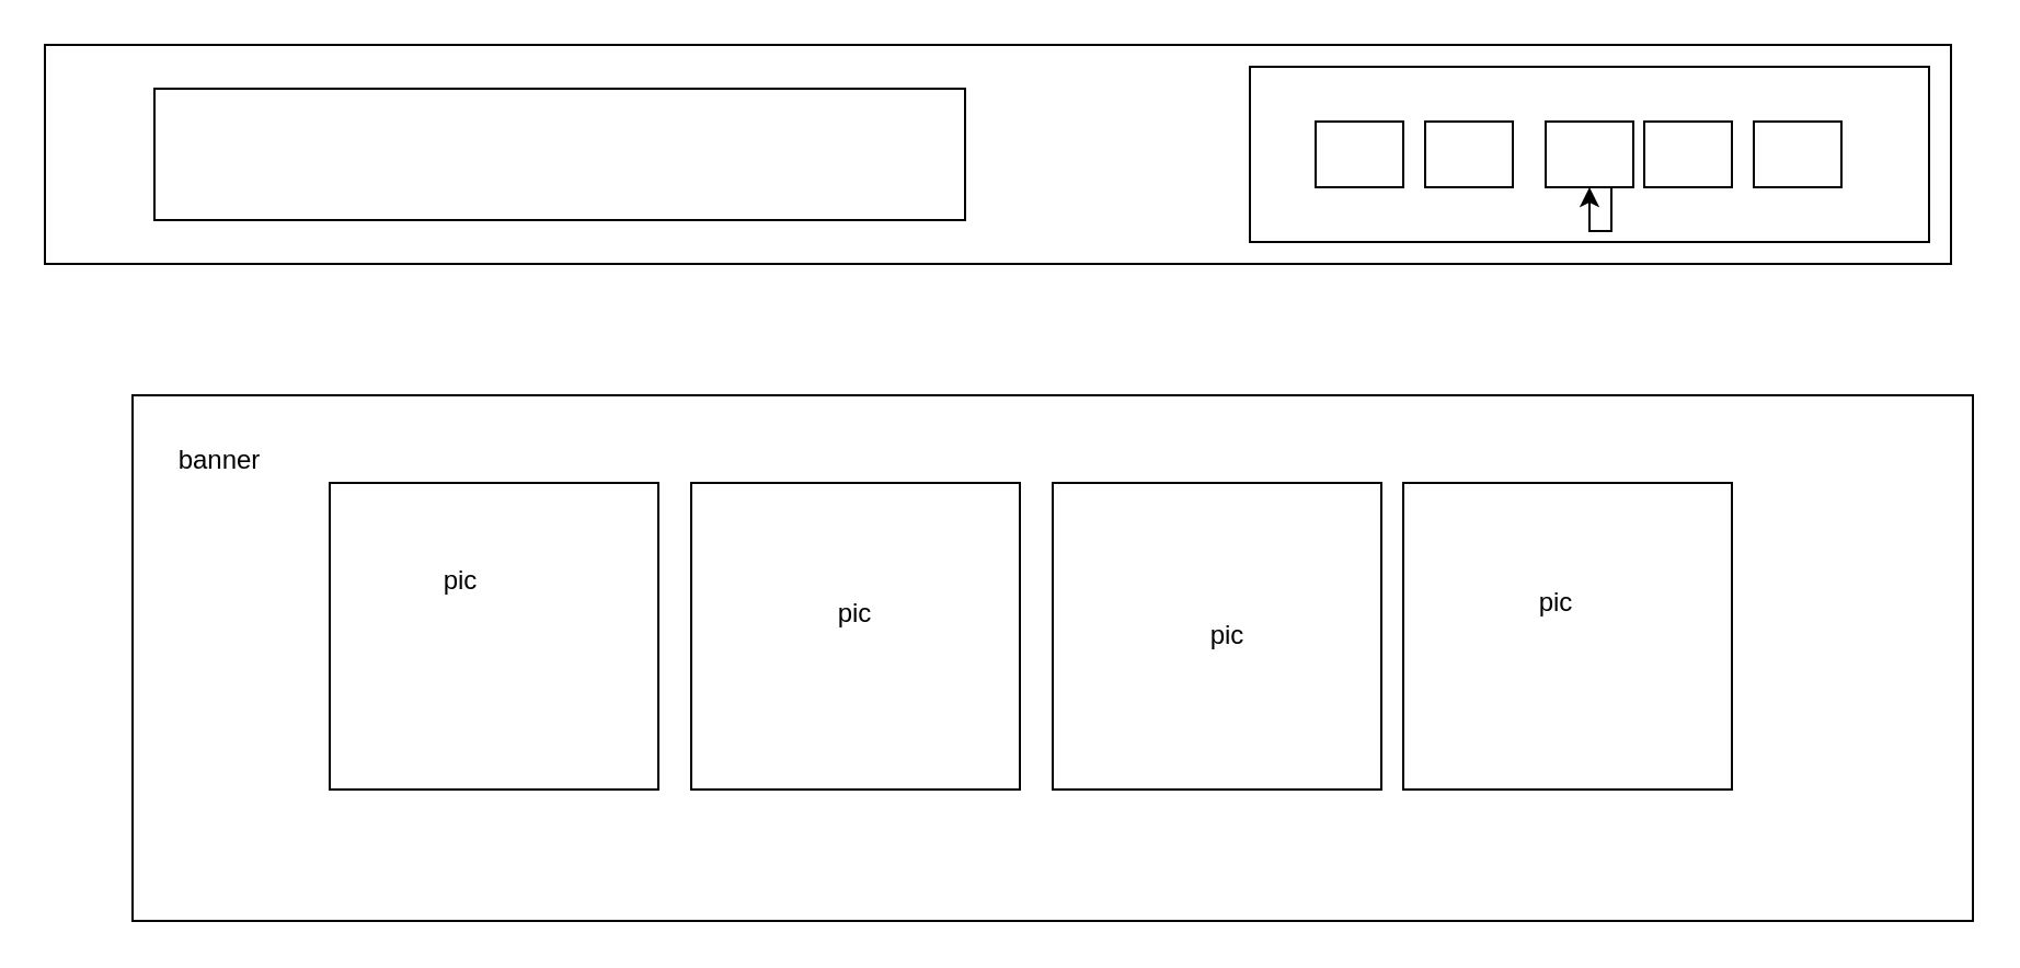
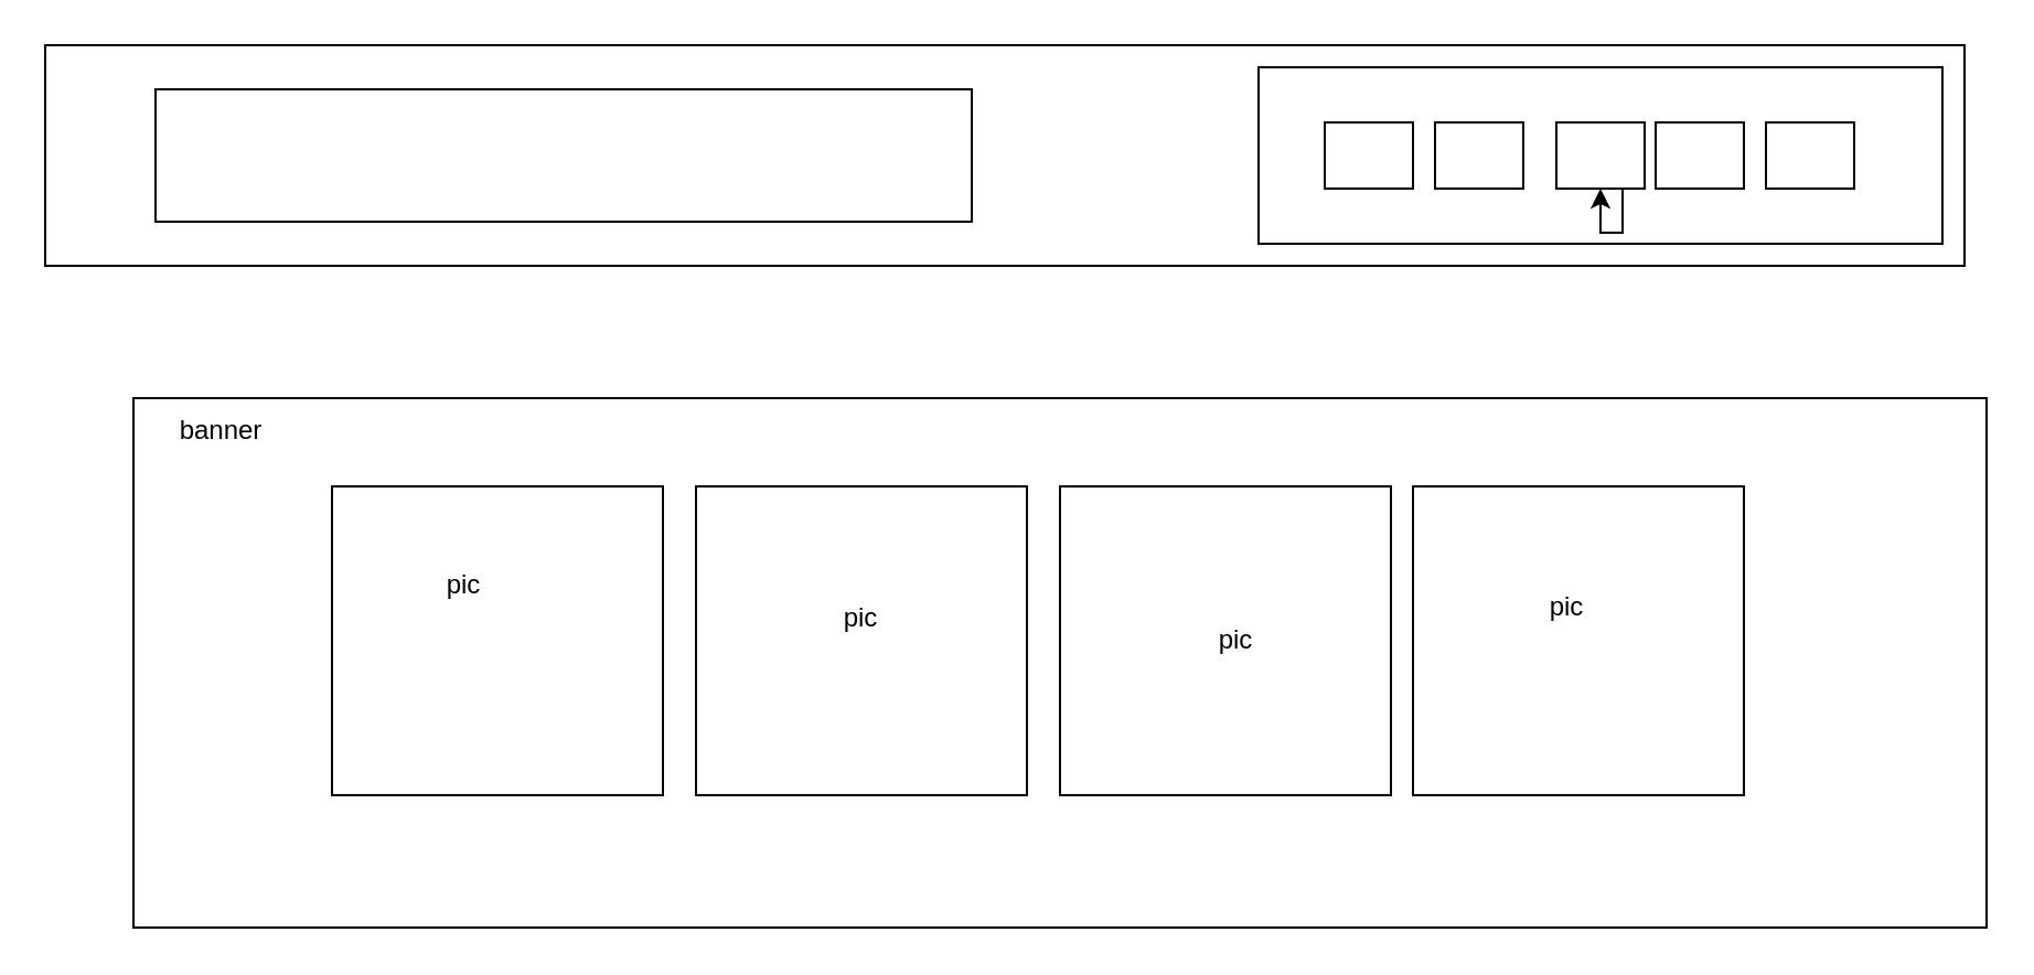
  <mxCell id="0" />
  <mxCell id="1" parent="0" />
  <mxCell id="2" value="" style="rounded=0;whiteSpace=wrap;html=1;" vertex="1" parent="1"><mxGeometry y="20" width="870" height="100" as="geometry" x="20" /></mxCell>
  <mxCell id="3" value="" style="rounded=0;whiteSpace=wrap;html=1;" vertex="1" parent="1"><mxGeometry x="70" y="40" width="370" height="60" as="geometry" /></mxCell>
  <mxCell id="4" value="" style="rounded=0;whiteSpace=wrap;html=1;" vertex="1" parent="1"><mxGeometry x="570" y="30" width="310" height="80" as="geometry" /></mxCell>
  <mxCell id="5" value="" style="rounded=0;whiteSpace=wrap;html=1;" vertex="1" parent="1"><mxGeometry x="600" y="55" width="40" height="30" as="geometry" /></mxCell>
  <mxCell id="6" value="" style="rounded=0;whiteSpace=wrap;html=1;" vertex="1" parent="1"><mxGeometry x="650" y="55" width="40" height="30" as="geometry" /></mxCell>
  <mxCell id="7" value="" style="rounded=0;whiteSpace=wrap;html=1;" vertex="1" parent="1"><mxGeometry x="705" y="55" width="40" height="30" as="geometry" /></mxCell>
  <mxCell id="8" value="" style="rounded=0;whiteSpace=wrap;html=1;" vertex="1" parent="1"><mxGeometry x="750" y="55" width="40" height="30" as="geometry" /></mxCell>
  <mxCell id="9" value="" style="rounded=0;whiteSpace=wrap;html=1;" vertex="1" parent="1"><mxGeometry x="800" y="55" width="40" height="30" as="geometry" /></mxCell>
  <mxCell id="10" style="edgeStyle=orthogonalEdgeStyle;rounded=0;orthogonalLoop=1;jettySize=auto;html=1;exitX=0.75;exitY=1;exitDx=0;exitDy=0;" edge="1" parent="1" source="7" target="7"><mxGeometry relative="1" as="geometry" /></mxCell>
  <mxCell id="11" value="" style="rounded=0;whiteSpace=wrap;html=1;" vertex="1" parent="1"><mxGeometry x="590" y="40" height="40" as="geometry" /></mxCell>
  <mxCell id="12" value="" style="rounded=0;whiteSpace=wrap;html=1;" vertex="1" parent="1"><mxGeometry x="60" y="180" width="840" height="240" as="geometry" /></mxCell>
- <mxCell id="13" value="banner" style="text;html=1;strokeColor=none;fillColor=none;align=center;verticalAlign=middle;whiteSpace=wrap;rounded=0;" vertex="1" parent="1"><mxGeometry x="70" y="195" width="60" height="30" as="geometry" /></mxCell>
+ <mxCell id="13" value="banner" style="text;html=1;strokeColor=none;fillColor=none;align=center;verticalAlign=middle;whiteSpace=wrap;rounded=0;" vertex="1" parent="1"><mxGeometry x="70" y="180" width="60" height="30" as="geometry" /></mxCell>
  <mxCell id="14" value="" style="rounded=0;whiteSpace=wrap;html=1;" vertex="1" parent="1"><mxGeometry x="150" y="220" width="150" height="140" as="geometry" /></mxCell>
  <mxCell id="15" value="" style="rounded=0;whiteSpace=wrap;html=1;" vertex="1" parent="1"><mxGeometry x="640" y="220" width="150" height="140" as="geometry" /></mxCell>
  <mxCell id="16" value="" style="rounded=0;whiteSpace=wrap;html=1;" vertex="1" parent="1"><mxGeometry x="480" y="220" width="150" height="140" as="geometry" /></mxCell>
  <mxCell id="17" value="" style="rounded=0;whiteSpace=wrap;html=1;" vertex="1" parent="1"><mxGeometry x="315" y="220" width="150" height="140" as="geometry" /></mxCell>
  <mxCell id="18" value="pic" style="text;html=1;strokeColor=none;fillColor=none;align=center;verticalAlign=middle;whiteSpace=wrap;rounded=0;" vertex="1" parent="1"><mxGeometry x="180" y="250" width="60" height="30" as="geometry" /></mxCell>
  <mxCell id="19" value="pic" style="text;html=1;strokeColor=none;fillColor=none;align=center;verticalAlign=middle;whiteSpace=wrap;rounded=0;" vertex="1" parent="1"><mxGeometry x="360" y="265" width="60" height="30" as="geometry" /></mxCell>
  <mxCell id="20" value="pic" style="text;html=1;strokeColor=none;fillColor=none;align=center;verticalAlign=middle;whiteSpace=wrap;rounded=0;" vertex="1" parent="1"><mxGeometry x="530" y="275" width="60" height="30" as="geometry" /></mxCell>
  <mxCell id="21" value="pic" style="text;html=1;strokeColor=none;fillColor=none;align=center;verticalAlign=middle;whiteSpace=wrap;rounded=0;" vertex="1" parent="1"><mxGeometry x="680" y="260" width="60" height="30" as="geometry" /></mxCell>
